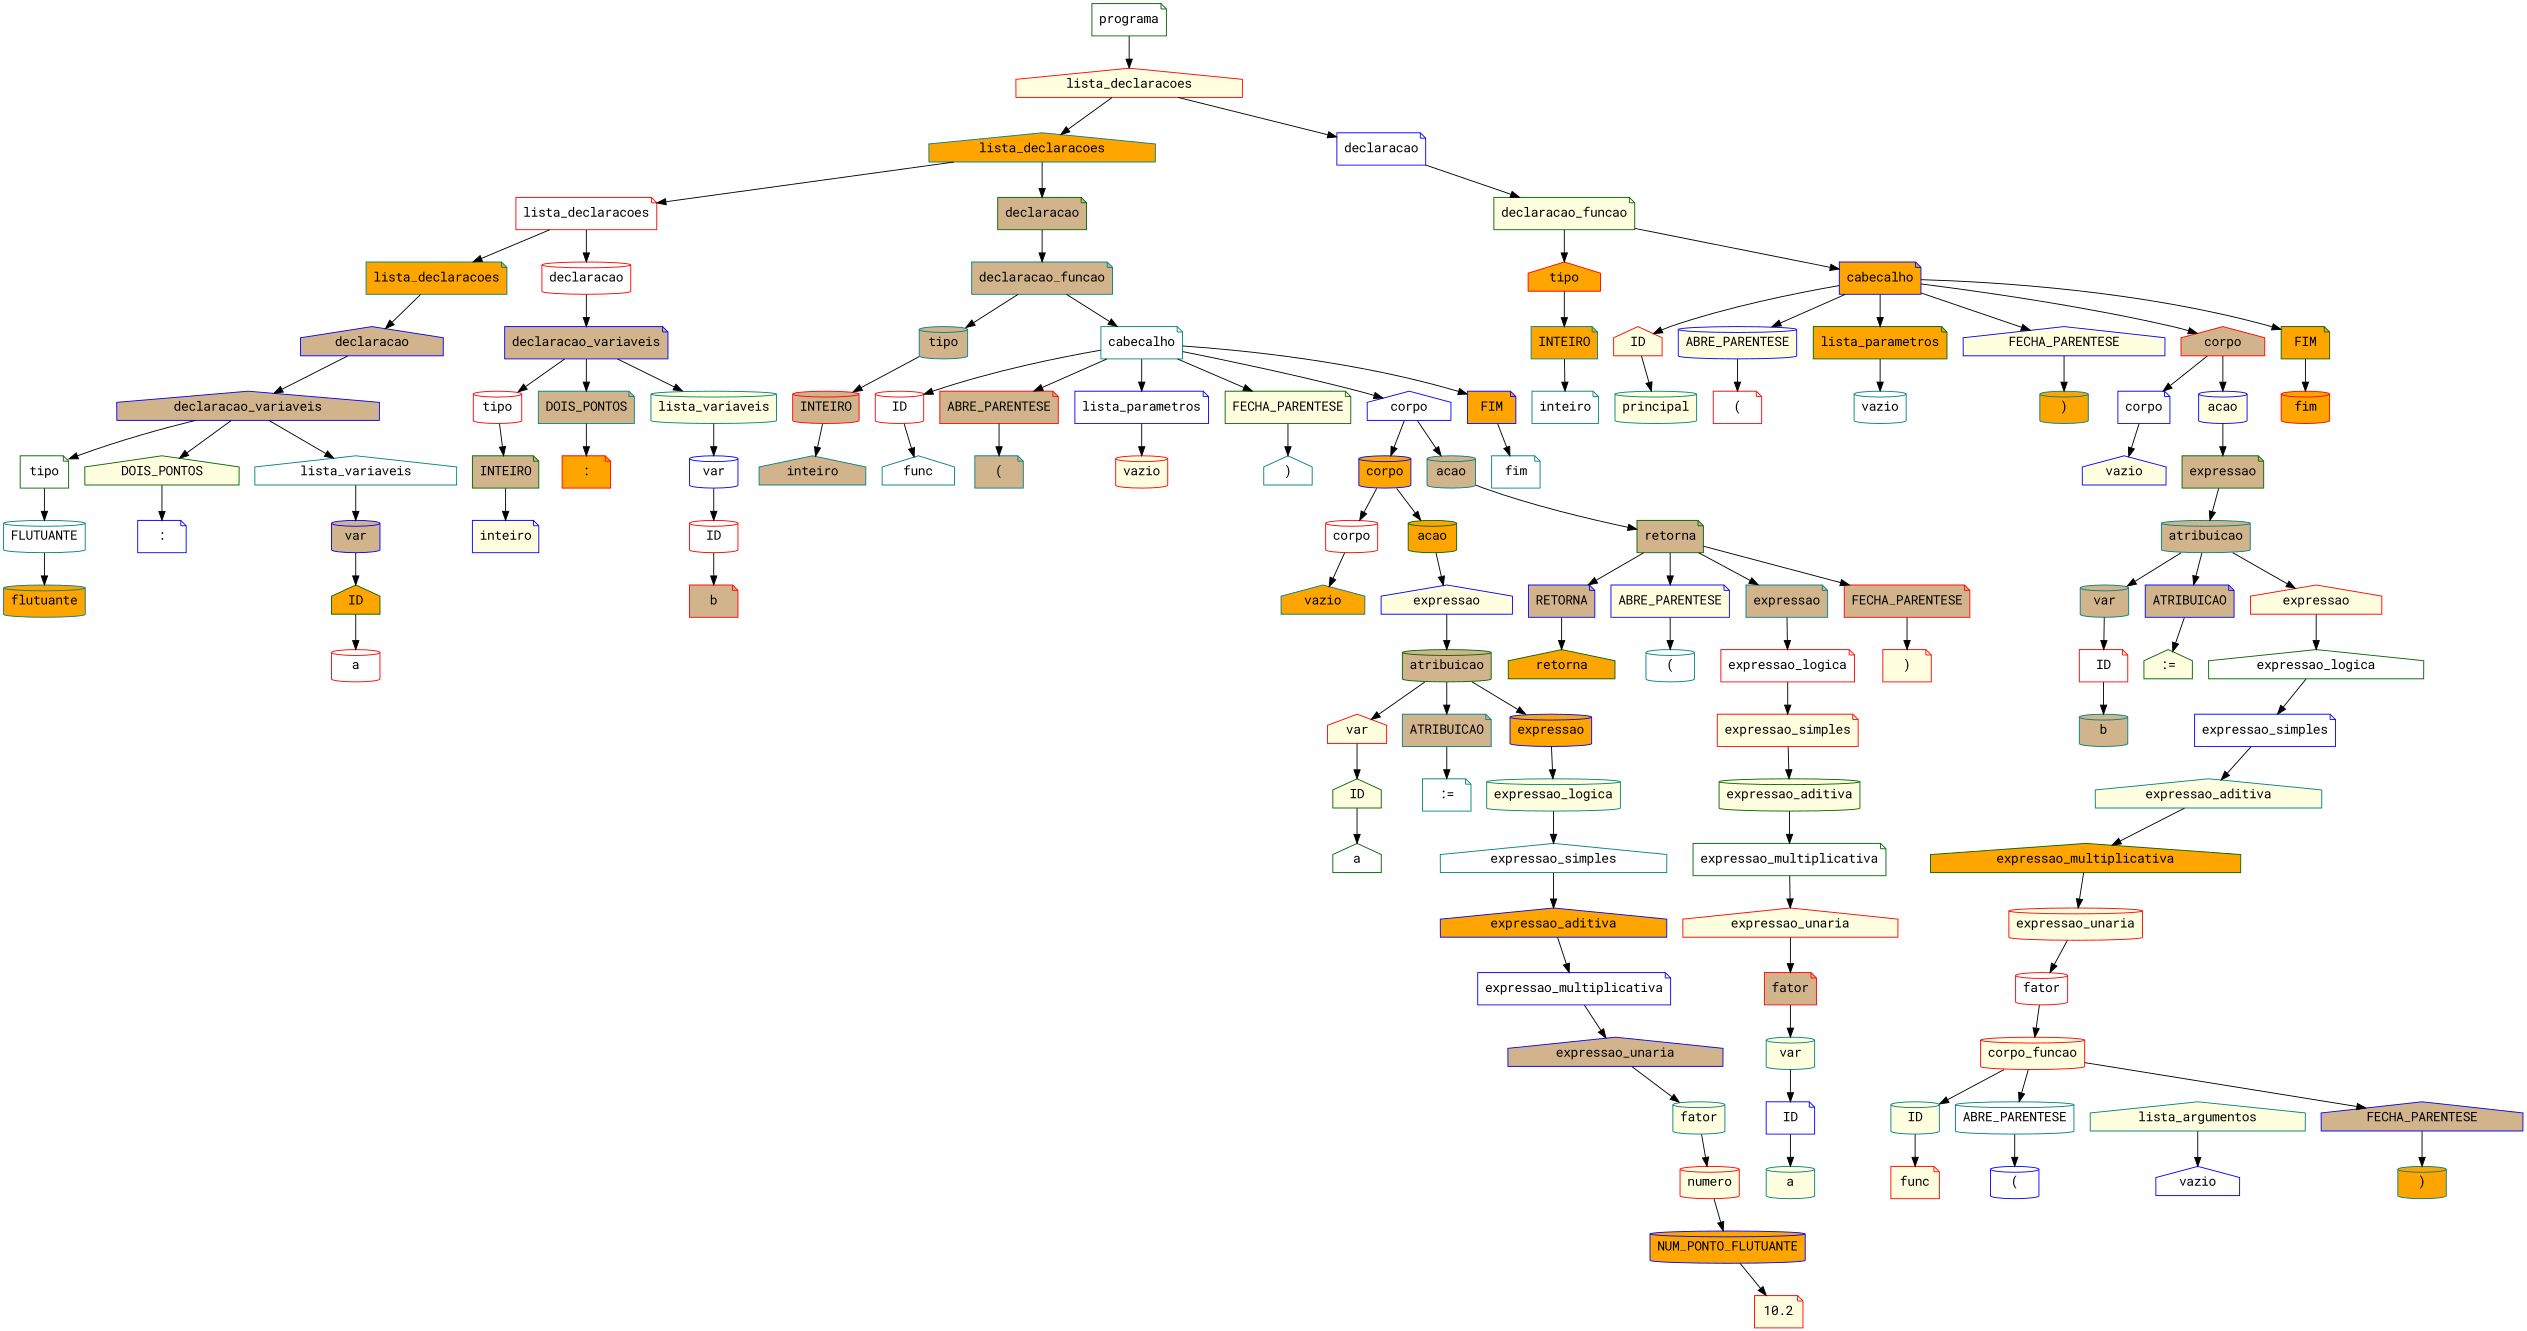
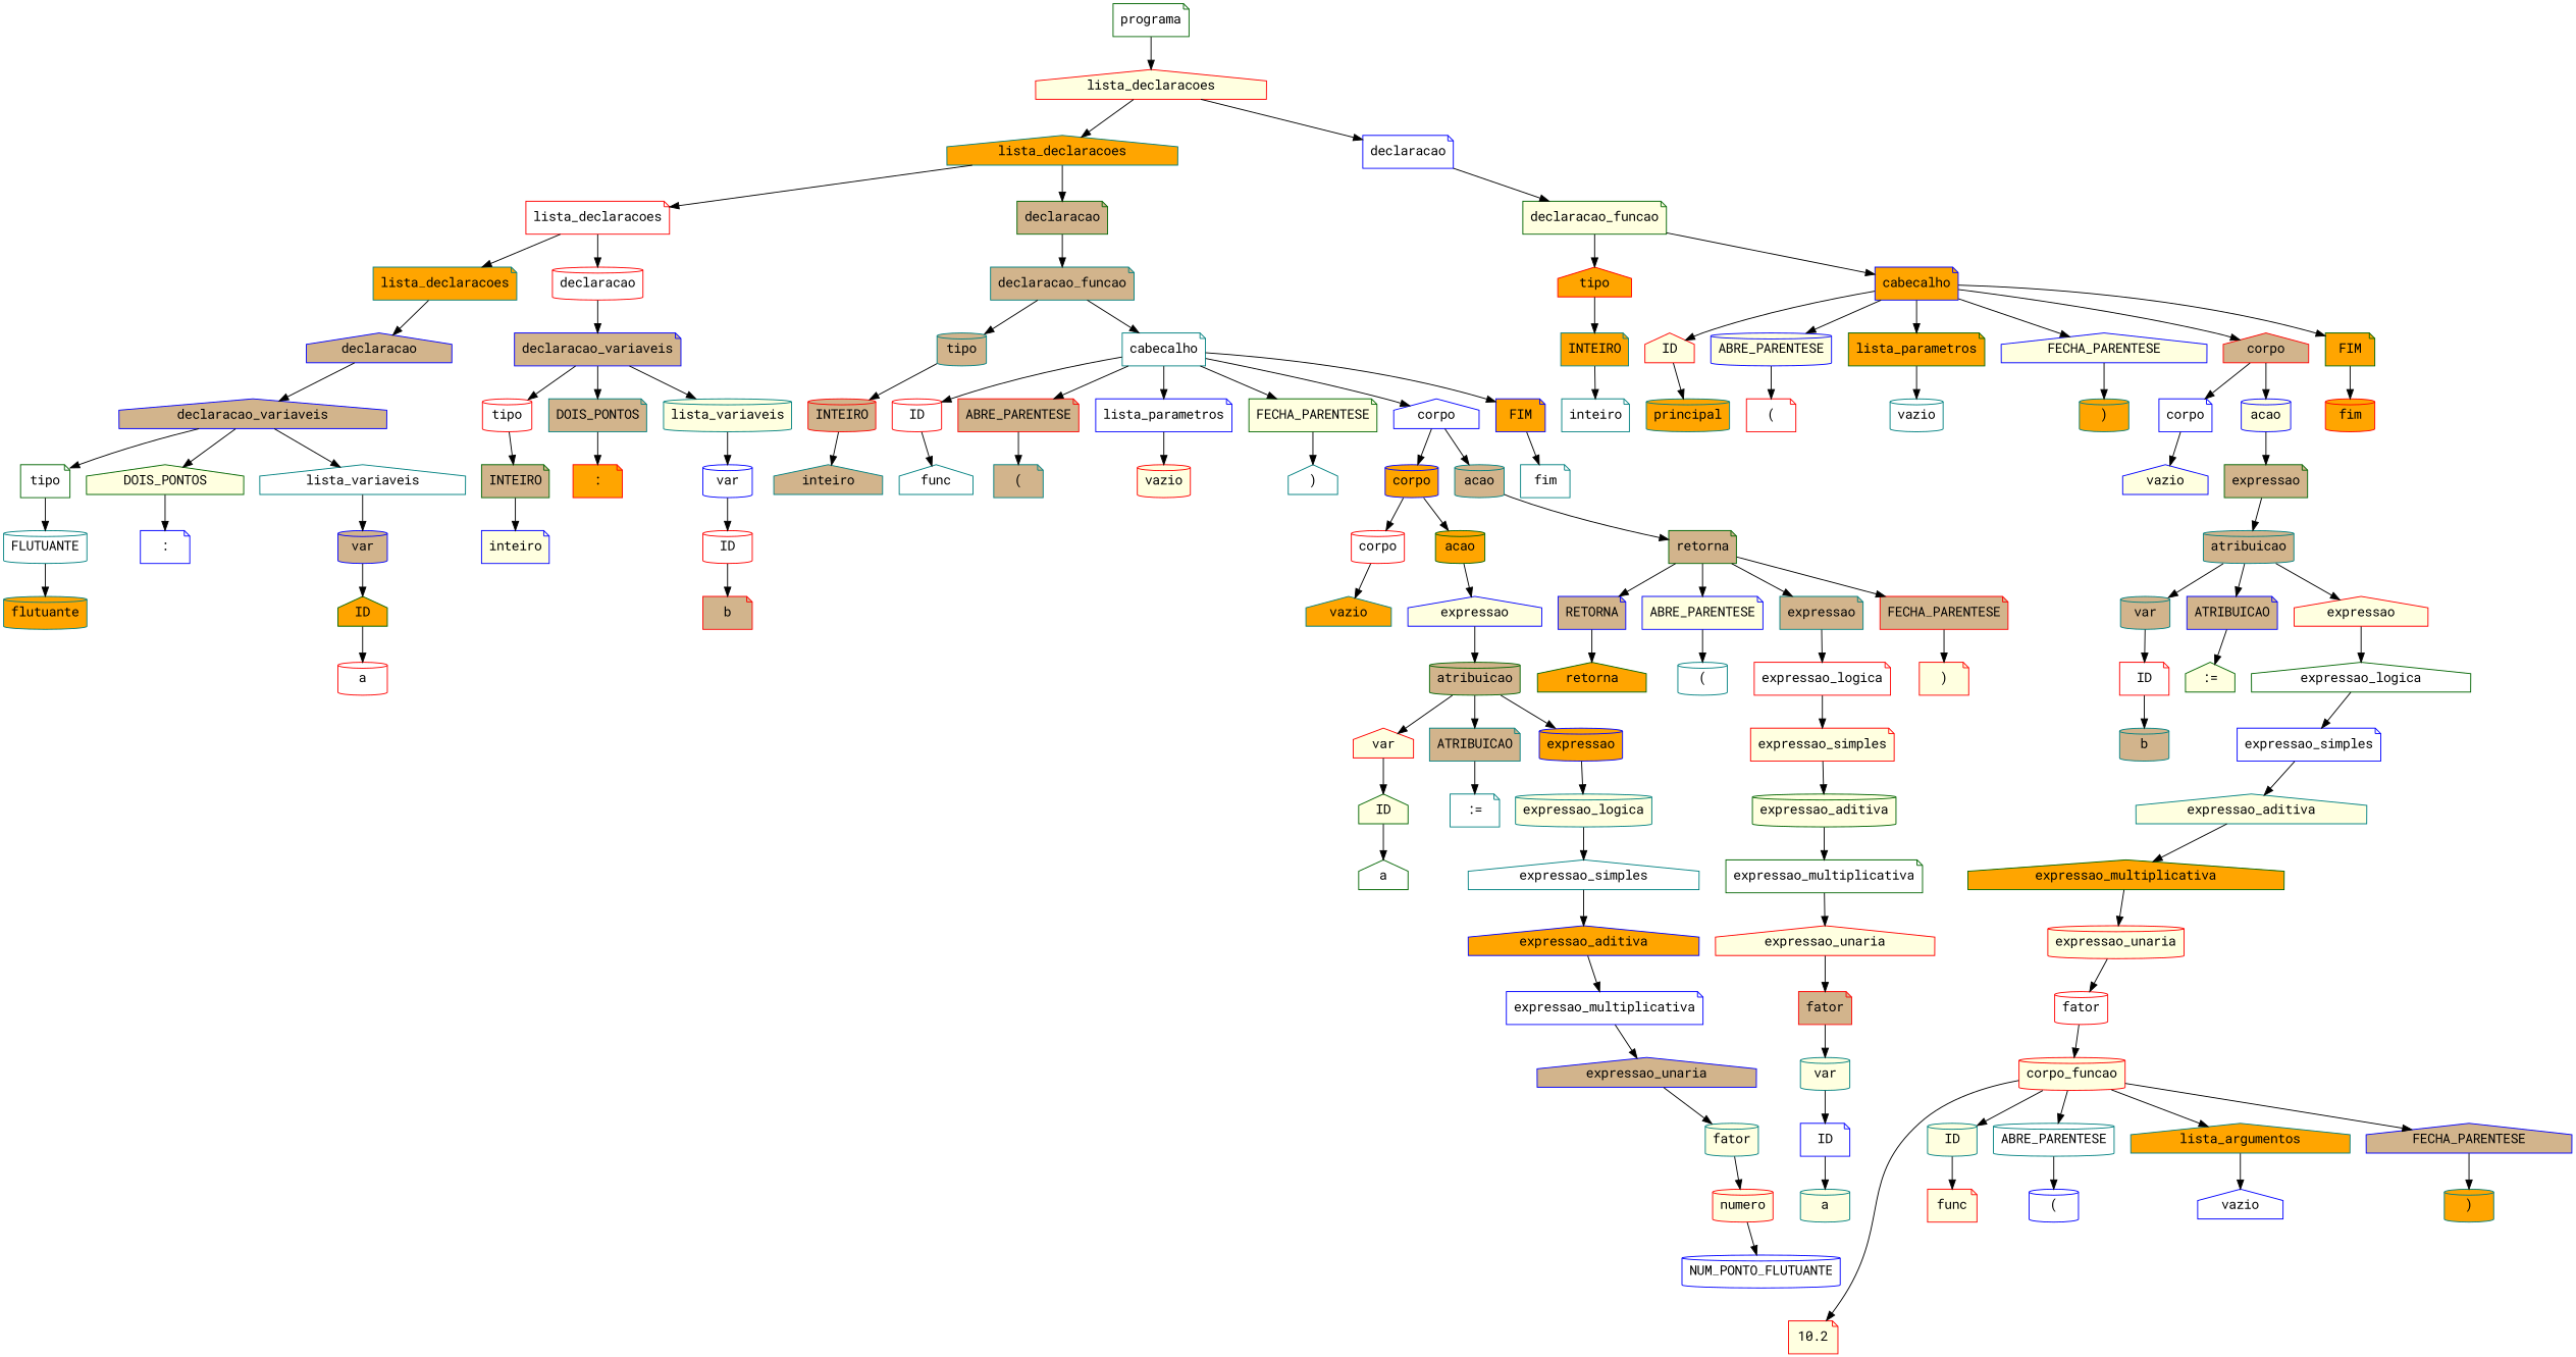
  digraph {
    fontname="Roboto Mono"
    node [color=teal fillcolor=white fontname="Roboto Mono" shape=note style=filled]
    edge [fontname="Roboto Mono"]
    n1 [color=darkgreen label=programa]
    n2 [color=red fillcolor=lightyellow label=lista_declaracoes shape=house]
    n3 [fillcolor=orange label=lista_declaracoes shape=house]
    n4 [color=blue label=declaracao]
    n5 [color=red label=lista_declaracoes]
    n6 [color=darkgreen fillcolor=tan label=declaracao]
    n7 [color=darkgreen fillcolor=lightyellow label=declaracao_funcao]
    n8 [fillcolor=orange label=lista_declaracoes]
    n9 [color=red label=declaracao shape=cylinder]
    n10 [fillcolor=tan label=declaracao_funcao]
    n11 [color=blue fillcolor=tan label=declaracao shape=house]
    n12 [color=blue fillcolor=tan label=declaracao_variaveis]
    n13 [color=blue fillcolor=tan label=declaracao_variaveis shape=house]
    n14 [color=darkgreen label=tipo]
    n15 [color=darkgreen fillcolor=lightyellow label=DOIS_PONTOS shape=house]
    n16 [label=lista_variaveis shape=house]
    n17 [label=FLUTUANTE shape=cylinder]
    n18 [color=blue label=":"]
    n19 [color=blue fillcolor=tan label=var shape=cylinder]
    n20 [fillcolor=orange label=flutuante shape=cylinder]
    n21 [color=darkgreen fillcolor=orange label=ID shape=house]
    n22 [color=red label=a shape=cylinder]
    n23 [color=red label=tipo shape=cylinder]
    n24 [fillcolor=tan label=DOIS_PONTOS]
    n25 [fillcolor=lightyellow label=lista_variaveis shape=cylinder]
    n26 [color=darkgreen fillcolor=tan label=INTEIRO]
    n27 [color=red fillcolor=orange label=":"]
    n28 [color=blue label=var shape=cylinder]
    n29 [color=blue fillcolor=lightyellow label=inteiro]
    n30 [color=red label=ID shape=cylinder]
    n31 [color=red fillcolor=tan label=b]
    n32 [fillcolor=tan label=tipo shape=cylinder]
    n33 [label=cabecalho]
    n34 [color=red fillcolor=tan label=INTEIRO shape=cylinder]
    n35 [color=red label=ID shape=cylinder]
    n36 [color=red fillcolor=tan label=ABRE_PARENTESE]
    n37 [color=blue label=lista_parametros]
    n38 [color=darkgreen fillcolor=lightyellow label=FECHA_PARENTESE]
    n39 [color=blue label=corpo shape=house]
    n40 [color=blue fillcolor=orange label=FIM]
    n41 [fillcolor=tan label=inteiro shape=house]
    n42 [label=func shape=house]
    n43 [fillcolor=tan label="("]
    n44 [color=red fillcolor=lightyellow label=vazio shape=cylinder]
    n45 [label=")" shape=house]
    n46 [color=blue fillcolor=orange label=corpo shape=cylinder]
    n47 [fillcolor=tan label=acao shape=cylinder]
    n48 [label=fim]
    n49 [color=red label=corpo shape=cylinder]
    n50 [color=darkgreen fillcolor=orange label=acao shape=cylinder]
    n51 [color=darkgreen fillcolor=tan label=retorna]
    n52 [fillcolor=orange label=vazio shape=house]
    n53 [color=blue fillcolor=lightyellow label=expressao shape=house]
    n54 [color=darkgreen fillcolor=tan label=atribuicao shape=cylinder]
    n55 [color=red fillcolor=lightyellow label=var shape=house]
    n56 [fillcolor=tan label=ATRIBUICAO]
    n57 [color=blue fillcolor=orange label=expressao shape=cylinder]
    n58 [color=darkgreen fillcolor=lightyellow label=ID shape=house]
    n59 [label=":="]
    n60 [fillcolor=lightyellow label=expressao_logica shape=cylinder]
    n61 [color=darkgreen label=a shape=house]
    n62 [label=expressao_simples shape=house]
    n63 [color=blue fillcolor=orange label=expressao_aditiva shape=house]
    n64 [color=blue label=expressao_multiplicativa]
    n65 [color=blue fillcolor=tan label=expressao_unaria shape=house]
    n66 [fillcolor=lightyellow label=fator shape=cylinder]
    n67 [color=red fillcolor=lightyellow label=numero shape=cylinder]
-   n68 [color=blue fillcolor=orange label=NUM_PONTO_FLUTUANTE shape=cylinder]
+   n68 [color=blue label=NUM_PONTO_FLUTUANTE shape=cylinder]
    n69 [color=red fillcolor=lightyellow label=10.2]
    n70 [color=blue fillcolor=tan label=RETORNA]
    n71 [color=blue fillcolor=lightyellow label=ABRE_PARENTESE]
    n72 [fillcolor=tan label=expressao]
    n73 [color=red fillcolor=tan label=FECHA_PARENTESE]
    n74 [color=darkgreen fillcolor=orange label=retorna shape=house]
    n75 [label="(" shape=cylinder]
    n76 [color=red label=expressao_logica]
    n77 [color=red fillcolor=lightyellow label=")"]
    n78 [color=red fillcolor=lightyellow label=expressao_simples]
    n79 [color=darkgreen fillcolor=lightyellow label=expressao_aditiva shape=cylinder]
    n80 [color=darkgreen label=expressao_multiplicativa]
    n81 [color=red fillcolor=lightyellow label=expressao_unaria shape=house]
    n82 [color=red fillcolor=tan label=fator]
    n83 [fillcolor=lightyellow label=var shape=cylinder]
    n84 [color=blue label=ID]
    n85 [fillcolor=lightyellow label=a shape=cylinder]
    n86 [color=red fillcolor=orange label=tipo shape=house]
    n87 [color=blue fillcolor=orange label=cabecalho]
    n88 [fillcolor=orange label=INTEIRO]
    n89 [color=red fillcolor=lightyellow label=ID shape=house]
    n90 [color=blue fillcolor=lightyellow label=ABRE_PARENTESE shape=cylinder]
    n91 [color=darkgreen fillcolor=orange label=lista_parametros]
    n92 [color=blue fillcolor=lightyellow label=FECHA_PARENTESE shape=house]
    n93 [color=red fillcolor=tan label=corpo shape=house]
    n94 [color=darkgreen fillcolor=orange label=FIM]
    n95 [label=inteiro]
-   n96 [fillcolor=lightyellow label=principal shape=cylinder]
+   n96 [fillcolor=orange label=principal shape=cylinder]
    n97 [color=red label="("]
    n98 [label=vazio shape=cylinder]
    n99 [fillcolor=orange label=")" shape=cylinder]
    n100 [color=blue label=corpo]
    n101 [color=blue fillcolor=lightyellow label=acao shape=cylinder]
    n102 [color=red fillcolor=orange label=fim shape=cylinder]
    n103 [color=blue fillcolor=lightyellow label=vazio shape=house]
    n104 [color=darkgreen fillcolor=tan label=expressao]
    n105 [fillcolor=tan label=atribuicao shape=cylinder]
    n106 [fillcolor=tan label=var shape=cylinder]
    n107 [color=blue fillcolor=tan label=ATRIBUICAO]
    n108 [color=red fillcolor=lightyellow label=expressao shape=house]
    n109 [color=red label=ID]
    n110 [color=darkgreen fillcolor=lightyellow label=":=" shape=house]
    n111 [color=darkgreen label=expressao_logica shape=house]
    n112 [fillcolor=tan label=b shape=cylinder]
    n113 [color=blue label=expressao_simples]
    n114 [fillcolor=lightyellow label=expressao_aditiva shape=house]
    n115 [color=darkgreen fillcolor=orange label=expressao_multiplicativa shape=house]
    n116 [color=red fillcolor=lightyellow label=expressao_unaria shape=cylinder]
    n117 [color=red label=fator shape=cylinder]
    n118 [color=red fillcolor=lightyellow label=corpo_funcao shape=cylinder]
    n119 [fillcolor=lightyellow label=ID shape=cylinder]
    n120 [label=ABRE_PARENTESE shape=cylinder]
-   n121 [fillcolor=lightyellow label=lista_argumentos shape=house]
+   n121 [fillcolor=orange label=lista_argumentos shape=house]
    n122 [color=blue fillcolor=tan label=FECHA_PARENTESE shape=house]
    n123 [color=red fillcolor=lightyellow label=func]
    n124 [color=blue label="(" shape=cylinder]
    n125 [color=blue label=vazio shape=house]
    n126 [fillcolor=orange label=")" shape=cylinder]
    n1 -> n2
    n2 -> n3
    n2 -> n4
    n3 -> n5
    n3 -> n6
    n4 -> n7
    n5 -> n8
    n5 -> n9
    n6 -> n10
    n7 -> n86
    n7 -> n87
    n8 -> n11
    n9 -> n12
    n10 -> n32
    n10 -> n33
    n11 -> n13
    n12 -> n23
    n12 -> n24
    n12 -> n25
    n13 -> n14
    n13 -> n15
    n13 -> n16
    n14 -> n17
    n15 -> n18
    n16 -> n19
    n17 -> n20
    n19 -> n21
    n21 -> n22
    n23 -> n26
    n24 -> n27
    n25 -> n28
    n26 -> n29
    n28 -> n30
    n30 -> n31
    n32 -> n34
    n33 -> n35
    n33 -> n36
    n33 -> n37
    n33 -> n38
    n33 -> n39
    n33 -> n40
    n34 -> n41
    n35 -> n42
    n36 -> n43
    n37 -> n44
    n38 -> n45
    n39 -> n46
    n39 -> n47
    n40 -> n48
    n46 -> n49
    n46 -> n50
    n47 -> n51
    n49 -> n52
    n50 -> n53
    n51 -> n70
    n51 -> n71
    n51 -> n72
    n51 -> n73
    n53 -> n54
    n54 -> n55
    n54 -> n56
    n54 -> n57
    n55 -> n58
    n56 -> n59
    n57 -> n60
    n58 -> n61
    n60 -> n62
    n62 -> n63
    n63 -> n64
    n64 -> n65
    n65 -> n66
    n66 -> n67
    n67 -> n68
-   n68 -> n69
+   n118 -> n69
    n70 -> n74
    n71 -> n75
    n72 -> n76
    n73 -> n77
    n76 -> n78
    n78 -> n79
    n79 -> n80
    n80 -> n81
    n81 -> n82
    n82 -> n83
    n83 -> n84
    n84 -> n85
    n86 -> n88
    n87 -> n89
    n87 -> n90
    n87 -> n91
    n87 -> n92
    n87 -> n93
    n87 -> n94
    n88 -> n95
    n89 -> n96
    n90 -> n97
    n91 -> n98
    n92 -> n99
    n93 -> n100
    n93 -> n101
    n94 -> n102
    n100 -> n103
    n101 -> n104
    n104 -> n105
    n105 -> n106
    n105 -> n107
    n105 -> n108
    n106 -> n109
    n107 -> n110
    n108 -> n111
    n109 -> n112
    n111 -> n113
    n113 -> n114
    n114 -> n115
    n115 -> n116
    n116 -> n117
    n117 -> n118
    n118 -> n119
    n118 -> n120
+   n118 -> n121
    n118 -> n122
    n119 -> n123
    n120 -> n124
    n121 -> n125
    n122 -> n126
  }
